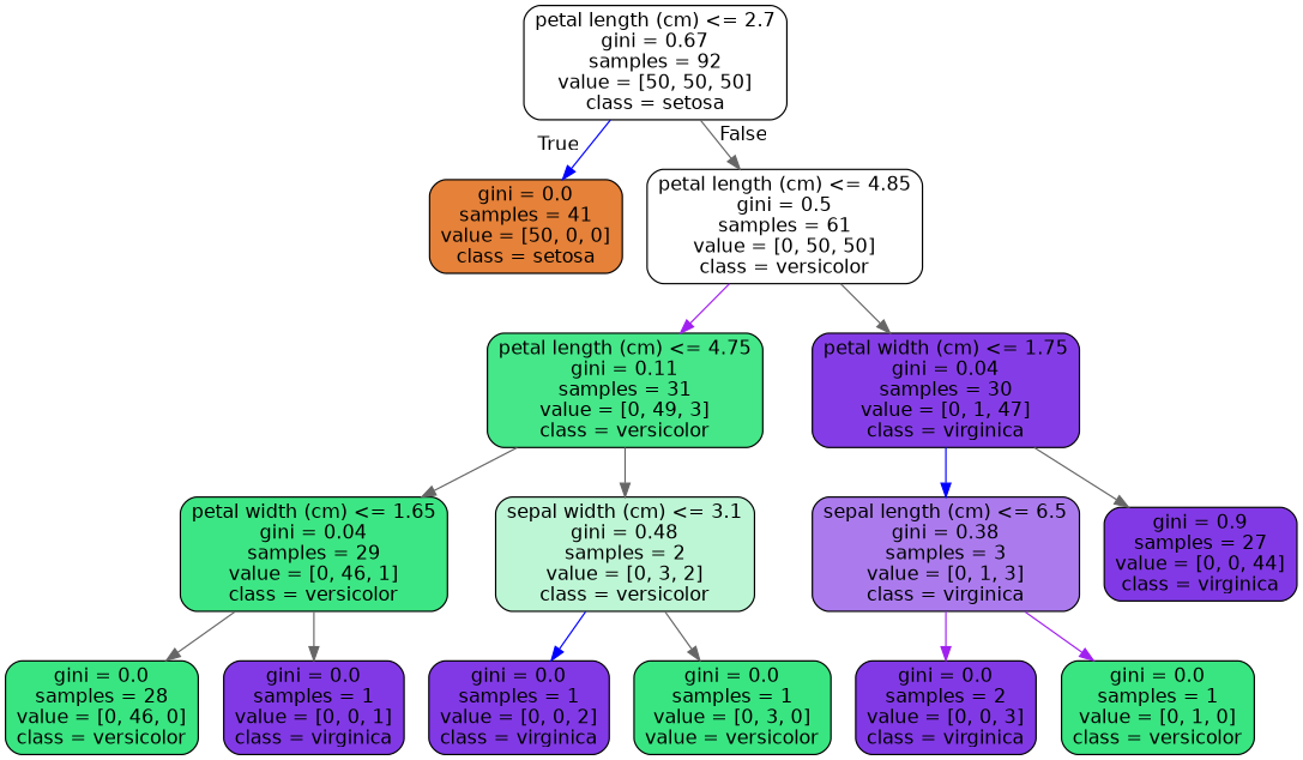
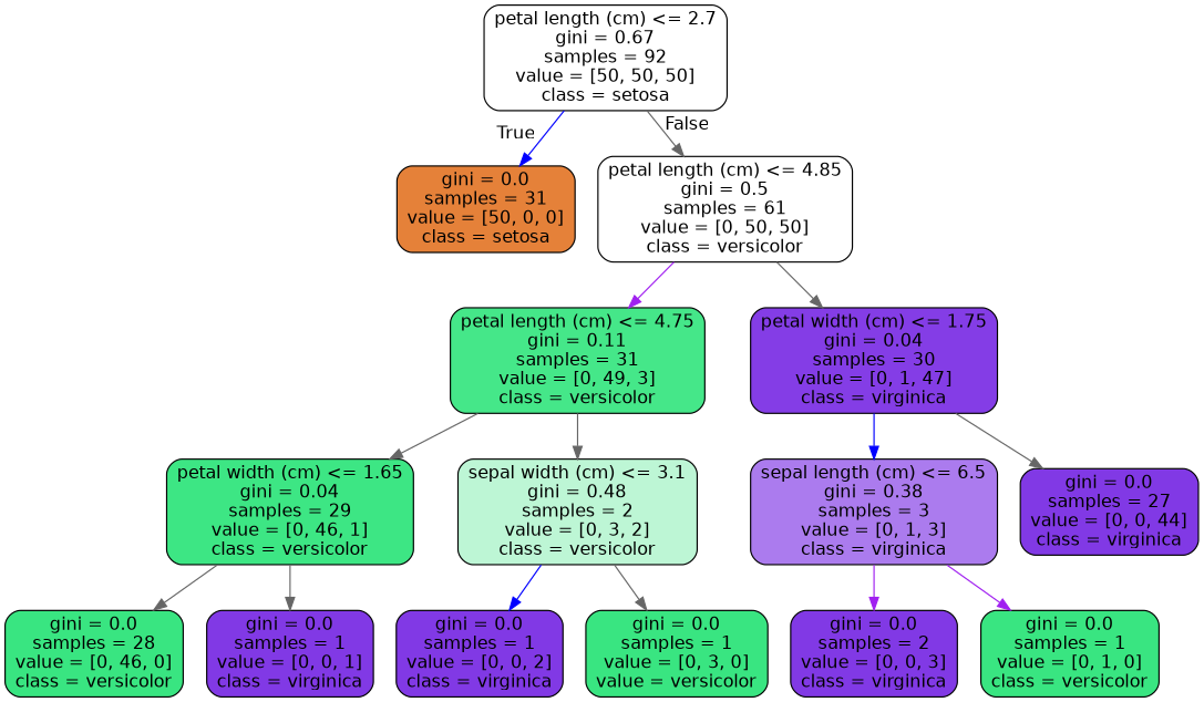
  digraph {
    node [color=black fillcolor="#8139e5" fontname=helvetica shape=box style="filled, rounded"]
    edge [color=gray40 fontname=helvetica]
    n1 [fillcolor="#ffffff" label="petal length (cm) <= 2.7\ngini = 0.67\nsamples = 92\nvalue = [50, 50, 50]\nclass = setosa"]
-   n2 [fillcolor="#e58139" label="gini = 0.0\nsamples = 41\nvalue = [50, 0, 0]\nclass = setosa"]
+   n2 [fillcolor="#e58139" label="gini = 0.0\nsamples = 31\nvalue = [50, 0, 0]\nclass = setosa"]
    n3 [fillcolor="#ffffff" label="petal length (cm) <= 4.85\ngini = 0.5\nsamples = 61\nvalue = [0, 50, 50]\nclass = versicolor"]
    n4 [fillcolor="#45e789" label="petal length (cm) <= 4.75\ngini = 0.11\nsamples = 31\nvalue = [0, 49, 3]\nclass = versicolor"]
    n5 [fillcolor="#843de6" label="petal width (cm) <= 1.75\ngini = 0.04\nsamples = 30\nvalue = [0, 1, 47]\nclass = virginica"]
    n6 [fillcolor="#3de684" label="petal width (cm) <= 1.65\ngini = 0.04\nsamples = 29\nvalue = [0, 46, 1]\nclass = versicolor"]
    n7 [fillcolor="#bdf6d5" label="sepal width (cm) <= 3.1\ngini = 0.48\nsamples = 2\nvalue = [0, 3, 2]\nclass = versicolor"]
    n8 [fillcolor="#ab7bee" label="sepal length (cm) <= 6.5\ngini = 0.38\nsamples = 3\nvalue = [0, 1, 3]\nclass = virginica"]
-   n9 [label="gini = 0.9\nsamples = 27\nvalue = [0, 0, 44]\nclass = virginica"]
+   n9 [label="gini = 0.0\nsamples = 27\nvalue = [0, 0, 44]\nclass = virginica"]
    n10 [fillcolor="#39e581" label="gini = 0.0\nsamples = 28\nvalue = [0, 46, 0]\nclass = versicolor"]
    n11 [label="gini = 0.0\nsamples = 1\nvalue = [0, 0, 1]\nclass = virginica"]
    n12 [label="gini = 0.0\nsamples = 1\nvalue = [0, 0, 2]\nclass = virginica"]
    n13 [fillcolor="#39e581" label="gini = 0.0\nsamples = 1\nvalue = [0, 3, 0]\nvalue = versicolor"]
    n14 [label="gini = 0.0\nsamples = 2\nvalue = [0, 0, 3]\nclass = virginica"]
    n15 [fillcolor="#39e581" label="gini = 0.0\nsamples = 1\nvalue = [0, 1, 0]\nclass = versicolor"]
    n1 -> n2 [color=blue headlabel=True labelangle=45 labeldistance=2.5]
    n1 -> n3 [headlabel=False labelangle=-45 labeldistance=2.5]
    n3 -> n4 [color=purple]
    n3 -> n5
    n4 -> n6
    n4 -> n7
    n5 -> n8 [color=blue]
    n5 -> n9
    n6 -> n10
    n6 -> n11
    n7 -> n12 [color=blue]
    n7 -> n13
    n8 -> n14 [color=purple]
    n8 -> n15 [color=purple]
  }
